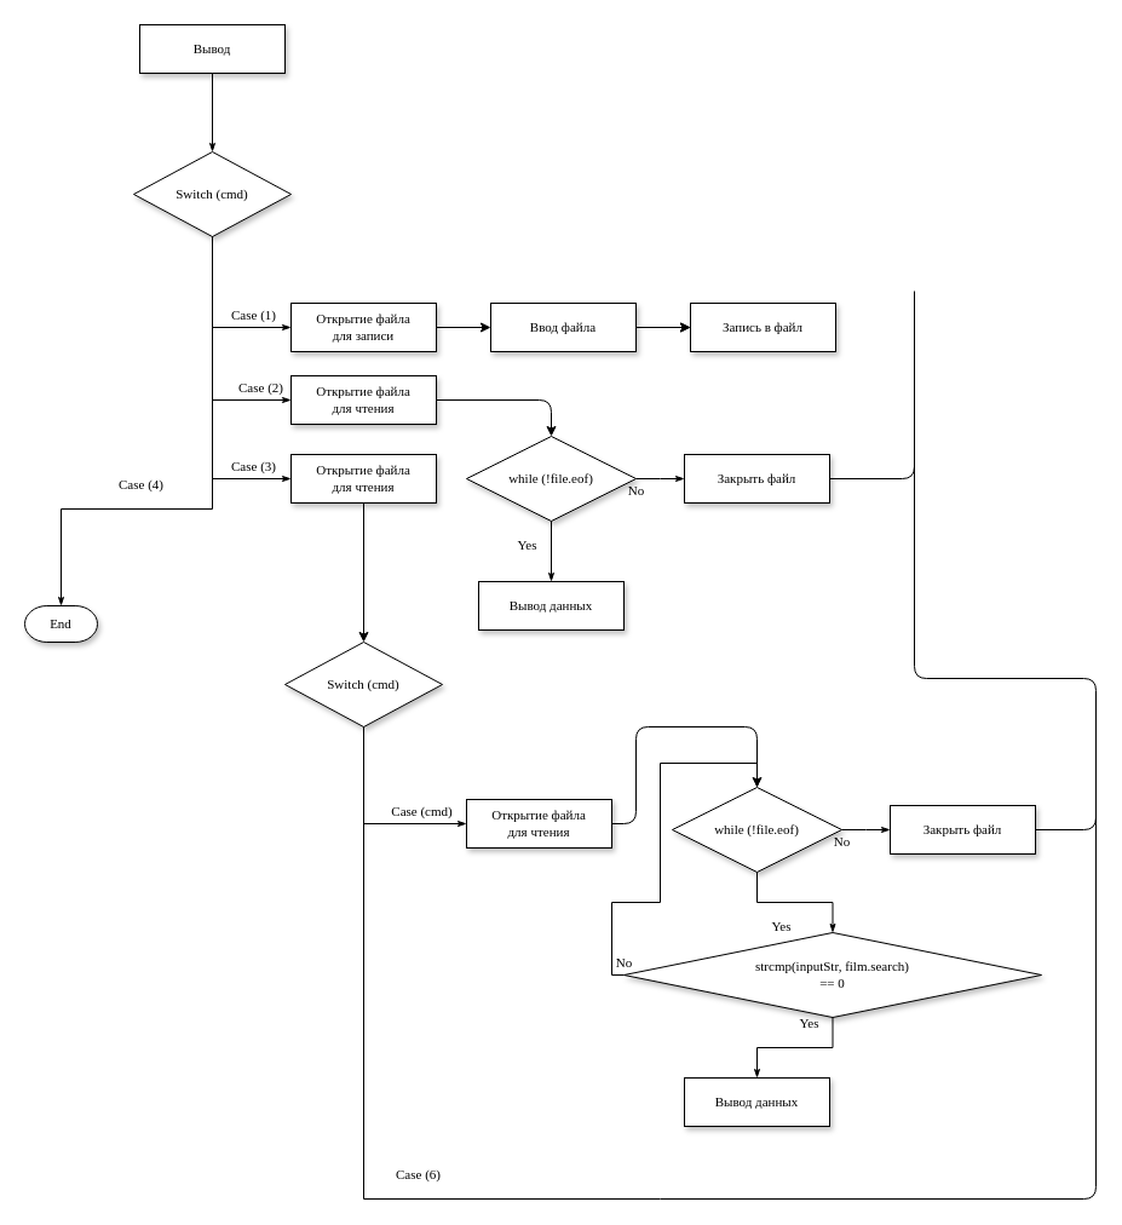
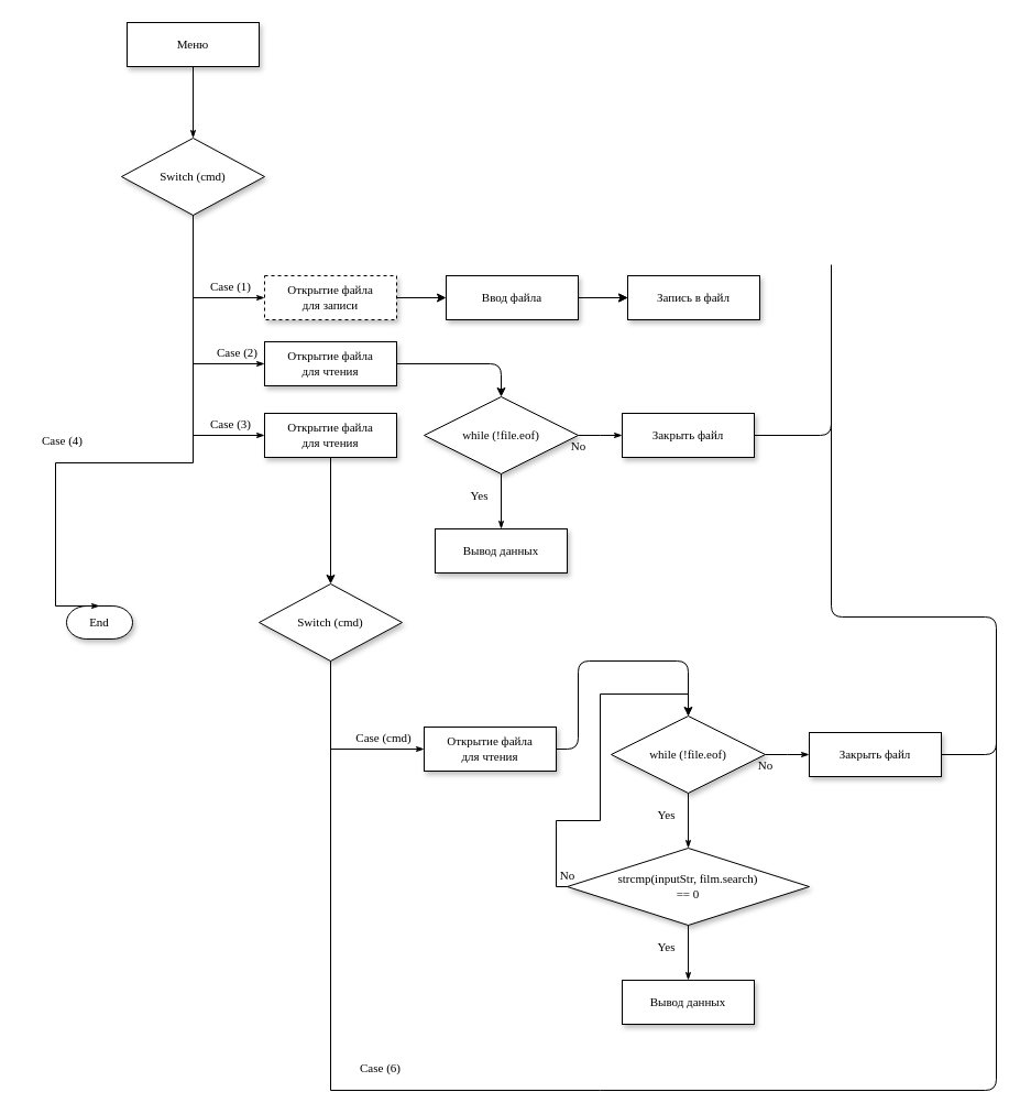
  <mxCell id="0" />
  <mxCell id="1" parent="0" />
  <mxCell id="2" style="edgeStyle=orthogonalEdgeStyle;rounded=0;html=1;labelBackgroundColor=none;startSize=5;endArrow=classicThin;endFill=1;endSize=5;jettySize=auto;orthogonalLoop=1;strokeWidth=1;fontFamily=Verdana;fontSize=11;" parent="1" source="3" target="5" edge="1"><mxGeometry relative="1" as="geometry" /></mxCell>
- <mxCell id="3" value="Вывод" style="whiteSpace=wrap;html=1;rounded=0;shadow=1;labelBackgroundColor=none;strokeWidth=1;fontFamily=Verdana;fontSize=11;align=center;" parent="1" vertex="1"><mxGeometry x="115" y="20" width="120" height="40" as="geometry" /></mxCell>
+ <mxCell id="3" value="Меню" style="whiteSpace=wrap;html=1;rounded=0;shadow=1;labelBackgroundColor=none;strokeWidth=1;fontFamily=Verdana;fontSize=11;align=center;" parent="1" vertex="1"><mxGeometry x="115" y="20" width="120" height="40" as="geometry" /></mxCell>
  <mxCell id="4" value="Case (1)" style="edgeStyle=orthogonalEdgeStyle;rounded=0;html=1;labelBackgroundColor=none;startSize=5;endArrow=classicThin;endFill=1;endSize=5;jettySize=auto;orthogonalLoop=1;strokeWidth=1;fontFamily=Verdana;fontSize=11;entryX=0;entryY=0.5;entryDx=0;entryDy=0;" parent="1" source="5" target="10" edge="1"><mxGeometry x="0.556" y="10" relative="1" as="geometry"><mxPoint as="offset" /><mxPoint x="235" y="270" as="targetPoint" /><Array as="points"><mxPoint x="175" y="270" /></Array></mxGeometry></mxCell>
  <mxCell id="5" value="Switch (cmd)" style="rhombus;whiteSpace=wrap;html=1;rounded=0;shadow=1;labelBackgroundColor=none;strokeWidth=1;fontFamily=Verdana;fontSize=11;align=center;" parent="1" vertex="1"><mxGeometry x="110" y="125" width="130" height="70" as="geometry" /></mxCell>
- <mxCell id="6" value="End" style="strokeWidth=1;html=1;shape=mxgraph.flowchart.terminator;whiteSpace=wrap;rounded=0;shadow=1;labelBackgroundColor=none;fontFamily=Verdana;fontSize=11;align=center;" parent="1" vertex="1"><mxGeometry x="20" y="500" width="60" height="30" as="geometry" /></mxCell>
+ <mxCell id="6" value="End" style="strokeWidth=1;html=1;shape=mxgraph.flowchart.terminator;whiteSpace=wrap;rounded=0;shadow=1;labelBackgroundColor=none;fontFamily=Verdana;fontSize=11;align=center;" parent="1" vertex="1"><mxGeometry x="60" y="550" width="60" height="30" as="geometry" /></mxCell>
  <mxCell id="7" value="Case (2)" style="edgeStyle=orthogonalEdgeStyle;rounded=0;html=1;labelBackgroundColor=none;startSize=5;endArrow=classicThin;endFill=1;endSize=5;jettySize=auto;orthogonalLoop=1;strokeWidth=1;fontFamily=Verdana;fontSize=11;entryX=0;entryY=0.5;entryDx=0;entryDy=0;exitX=0.5;exitY=1;exitDx=0;exitDy=0;" parent="1" target="16" edge="1" source="5"><mxGeometry x="0.75" y="10" relative="1" as="geometry"><mxPoint as="offset" /><mxPoint x="175" y="250" as="sourcePoint" /><mxPoint x="235" y="325" as="targetPoint" /><Array as="points"><mxPoint x="175" y="330" /></Array></mxGeometry></mxCell>
  <mxCell id="8" value="Case (3)" style="edgeStyle=orthogonalEdgeStyle;rounded=0;html=1;labelBackgroundColor=none;startSize=5;endArrow=classicThin;endFill=1;endSize=5;jettySize=auto;orthogonalLoop=1;strokeWidth=1;fontFamily=Verdana;fontSize=11;entryX=0;entryY=0.5;entryDx=0;entryDy=0;" parent="1" target="24" edge="1"><mxGeometry x="0.556" y="10" relative="1" as="geometry"><mxPoint as="offset" /><mxPoint x="175" y="320" as="sourcePoint" /><mxPoint x="235" y="395" as="targetPoint" /><Array as="points"><mxPoint x="175" y="395" /><mxPoint x="235" y="395" /></Array></mxGeometry></mxCell>
  <mxCell id="9" value="Case (4)" style="edgeStyle=orthogonalEdgeStyle;rounded=0;html=1;labelBackgroundColor=none;startSize=5;endArrow=classicThin;endFill=1;endSize=5;jettySize=auto;orthogonalLoop=1;strokeWidth=1;fontFamily=Verdana;fontSize=11;entryX=0.5;entryY=0;entryDx=0;entryDy=0;exitX=0.5;exitY=1;exitDx=0;exitDy=0;entryPerimeter=0;" parent="1" target="6" edge="1" source="5"><mxGeometry x="0.326" y="-20" relative="1" as="geometry"><mxPoint x="1" as="offset" /><mxPoint x="175" y="330" as="sourcePoint" /><mxPoint x="110" y="420" as="targetPoint" /><Array as="points"><mxPoint x="175" y="420" /><mxPoint x="50" y="420" /></Array></mxGeometry></mxCell>
- <mxCell id="10" value="Открытие файла&lt;br&gt;для записи" style="whiteSpace=wrap;html=1;rounded=0;shadow=1;labelBackgroundColor=none;strokeWidth=1;fontFamily=Verdana;fontSize=11;align=center;" parent="1" vertex="1"><mxGeometry x="240" y="250" width="120" height="40" as="geometry" /></mxCell>
+ <mxCell id="10" value="Открытие файла&lt;br&gt;для записи" style="whiteSpace=wrap;html=1;rounded=0;shadow=1;labelBackgroundColor=none;strokeWidth=1;fontFamily=Verdana;fontSize=11;align=center;dashed=1;" parent="1" vertex="1"><mxGeometry x="240" y="250" width="120" height="40" as="geometry" /></mxCell>
  <mxCell id="11" value="" style="endArrow=classic;html=1;fontSize=11;exitX=1;exitY=0.5;exitDx=0;exitDy=0;entryX=0;entryY=0.5;entryDx=0;entryDy=0;" parent="1" source="10" target="13" edge="1"><mxGeometry width="50" height="50" relative="1" as="geometry"><mxPoint x="185" y="420" as="sourcePoint" /><mxPoint x="405" y="270" as="targetPoint" /></mxGeometry></mxCell>
  <mxCell id="12" value="" style="edgeStyle=orthogonalEdgeStyle;rounded=0;orthogonalLoop=1;jettySize=auto;html=1;fontSize=11;exitX=1;exitY=0.5;exitDx=0;exitDy=0;" parent="1" source="13" target="15" edge="1"><mxGeometry relative="1" as="geometry" /></mxCell>
  <mxCell id="13" value="Ввод файла" style="whiteSpace=wrap;html=1;rounded=0;shadow=1;labelBackgroundColor=none;strokeWidth=1;fontFamily=Verdana;fontSize=11;align=center;" parent="1" vertex="1"><mxGeometry x="405" y="250" width="120" height="40" as="geometry" /></mxCell>
  <mxCell id="14" value="" style="endArrow=classic;html=1;fontSize=11;exitX=1;exitY=0.5;exitDx=0;exitDy=0;entryX=0;entryY=0.5;entryDx=0;entryDy=0;" parent="1" target="15" edge="1"><mxGeometry width="50" height="50" relative="1" as="geometry"><mxPoint x="525" y="270" as="sourcePoint" /><mxPoint x="570" y="270" as="targetPoint" /></mxGeometry></mxCell>
  <mxCell id="15" value="Запись в файл" style="whiteSpace=wrap;html=1;rounded=0;shadow=1;labelBackgroundColor=none;strokeWidth=1;fontFamily=Verdana;fontSize=11;align=center;" parent="1" vertex="1"><mxGeometry x="570" y="250" width="120" height="40" as="geometry" /></mxCell>
  <mxCell id="16" value="Открытие файла&lt;br&gt;для чтения" style="whiteSpace=wrap;html=1;rounded=0;shadow=1;labelBackgroundColor=none;strokeWidth=1;fontFamily=Verdana;fontSize=11;align=center;" parent="1" vertex="1"><mxGeometry x="240" y="310" width="120" height="40" as="geometry" /></mxCell>
  <mxCell id="17" value="" style="endArrow=classic;html=1;fontSize=11;exitX=1;exitY=0.5;exitDx=0;exitDy=0;entryX=0.5;entryY=0;entryDx=0;entryDy=0;" parent="1" source="16" target="20" edge="1"><mxGeometry width="50" height="50" relative="1" as="geometry"><mxPoint x="185" y="480" as="sourcePoint" /><mxPoint x="405" y="330" as="targetPoint" /><Array as="points"><mxPoint x="455" y="330" /></Array></mxGeometry></mxCell>
  <mxCell id="18" value="Вывод данных" style="whiteSpace=wrap;html=1;rounded=0;shadow=1;labelBackgroundColor=none;strokeWidth=1;fontFamily=Verdana;fontSize=11;align=center;" parent="1" vertex="1"><mxGeometry x="395" y="480" width="120" height="40" as="geometry" /></mxCell>
  <mxCell id="19" value="Закрыть файл" style="whiteSpace=wrap;html=1;rounded=0;shadow=1;labelBackgroundColor=none;strokeWidth=1;fontFamily=Verdana;fontSize=11;align=center;" parent="1" vertex="1"><mxGeometry x="565" y="375" width="120" height="40" as="geometry" /></mxCell>
  <mxCell id="20" value="while (!file.eof)" style="rhombus;whiteSpace=wrap;html=1;rounded=0;shadow=1;labelBackgroundColor=none;strokeWidth=1;fontFamily=Verdana;fontSize=11;align=center;" parent="1" vertex="1"><mxGeometry x="385" y="360" width="140" height="70" as="geometry" /></mxCell>
  <mxCell id="21" value="Yes" style="edgeStyle=orthogonalEdgeStyle;rounded=0;html=1;labelBackgroundColor=none;startSize=5;endArrow=classicThin;endFill=1;endSize=5;jettySize=auto;orthogonalLoop=1;strokeWidth=1;fontFamily=Verdana;fontSize=11;exitX=0.5;exitY=1;exitDx=0;exitDy=0;entryX=0.5;entryY=0;entryDx=0;entryDy=0;" parent="1" source="20" target="18" edge="1"><mxGeometry x="-0.2" y="-20" relative="1" as="geometry"><mxPoint as="offset" /><mxPoint x="185" y="570" as="sourcePoint" /><mxPoint x="185" y="610" as="targetPoint" /></mxGeometry></mxCell>
  <mxCell id="22" value="No" style="edgeStyle=orthogonalEdgeStyle;rounded=0;html=1;labelBackgroundColor=none;startSize=5;endArrow=classicThin;endFill=1;endSize=5;jettySize=auto;orthogonalLoop=1;strokeWidth=1;fontFamily=Verdana;fontSize=11;exitX=1;exitY=0.5;exitDx=0;exitDy=0;" parent="1" source="20" edge="1"><mxGeometry x="-1" y="-10" relative="1" as="geometry"><mxPoint as="offset" /><mxPoint x="195" y="580" as="sourcePoint" /><mxPoint x="565" y="395" as="targetPoint" /></mxGeometry></mxCell>
  <mxCell id="23" value="" style="endArrow=none;html=1;fontSize=11;exitX=1;exitY=0.5;exitDx=0;exitDy=0;" parent="1" source="19" edge="1"><mxGeometry width="50" height="50" relative="1" as="geometry"><mxPoint x="535" y="450" as="sourcePoint" /><mxPoint x="755" y="240" as="targetPoint" /><Array as="points"><mxPoint x="755" y="395" /></Array></mxGeometry></mxCell>
  <mxCell id="24" value="Открытие файла&lt;br&gt;для чтения" style="whiteSpace=wrap;html=1;rounded=0;shadow=1;labelBackgroundColor=none;strokeWidth=1;fontFamily=Verdana;fontSize=11;align=center;" parent="1" vertex="1"><mxGeometry x="240" y="375" width="120" height="40" as="geometry" /></mxCell>
  <mxCell id="25" value="Case (cmd)" style="edgeStyle=orthogonalEdgeStyle;rounded=0;html=1;labelBackgroundColor=none;startSize=5;endArrow=classicThin;endFill=1;endSize=5;jettySize=auto;orthogonalLoop=1;strokeWidth=1;fontFamily=Verdana;fontSize=11;entryX=0;entryY=0.5;entryDx=0;entryDy=0;" parent="1" source="26" target="29" edge="1"><mxGeometry x="0.556" y="10" relative="1" as="geometry"><mxPoint as="offset" /><mxPoint x="365" y="675" as="targetPoint" /><Array as="points"><mxPoint x="300" y="680" /></Array></mxGeometry></mxCell>
  <mxCell id="26" value="Switch (cmd)" style="rhombus;whiteSpace=wrap;html=1;rounded=0;shadow=1;labelBackgroundColor=none;strokeWidth=1;fontFamily=Verdana;fontSize=11;align=center;" parent="1" vertex="1"><mxGeometry x="235" y="530" width="130" height="70" as="geometry" /></mxCell>
  <mxCell id="27" value="" style="endArrow=classic;html=1;fontSize=11;entryX=0.5;entryY=0;entryDx=0;entryDy=0;exitX=0.5;exitY=1;exitDx=0;exitDy=0;" parent="1" source="24" target="26" edge="1"><mxGeometry width="50" height="50" relative="1" as="geometry"><mxPoint x="305" y="420" as="sourcePoint" /><mxPoint x="455" y="530" as="targetPoint" /></mxGeometry></mxCell>
  <mxCell id="28" value="Case (6)" style="edgeStyle=orthogonalEdgeStyle;rounded=0;html=1;labelBackgroundColor=none;startSize=5;endArrow=none;endFill=0;endSize=5;jettySize=auto;orthogonalLoop=1;strokeWidth=1;fontFamily=Verdana;fontSize=11;exitX=0.5;exitY=1;exitDx=0;exitDy=0;" parent="1" edge="1" source="26"><mxGeometry x="0.165" y="45" relative="1" as="geometry"><mxPoint as="offset" /><mxPoint x="300" y="890" as="sourcePoint" /><mxPoint x="545" y="990" as="targetPoint" /><Array as="points"><mxPoint x="300" y="990" /></Array></mxGeometry></mxCell>
  <mxCell id="29" value="Открытие файла&lt;br&gt;для чтения" style="whiteSpace=wrap;html=1;rounded=0;shadow=1;labelBackgroundColor=none;strokeWidth=1;fontFamily=Verdana;fontSize=11;align=center;" parent="1" vertex="1"><mxGeometry x="385" y="660" width="120" height="40" as="geometry" /></mxCell>
  <mxCell id="30" value="Закрыть файл" style="whiteSpace=wrap;html=1;rounded=0;shadow=1;labelBackgroundColor=none;strokeWidth=1;fontFamily=Verdana;fontSize=11;align=center;" parent="1" vertex="1"><mxGeometry x="735" y="665" width="120" height="40" as="geometry" /></mxCell>
  <mxCell id="31" value="while (!file.eof)" style="rhombus;whiteSpace=wrap;html=1;rounded=0;shadow=1;labelBackgroundColor=none;strokeWidth=1;fontFamily=Verdana;fontSize=11;align=center;" parent="1" vertex="1"><mxGeometry x="555" y="650" width="140" height="70" as="geometry" /></mxCell>
  <mxCell id="32" value="Yes" style="edgeStyle=orthogonalEdgeStyle;rounded=0;html=1;labelBackgroundColor=none;startSize=5;endArrow=classicThin;endFill=1;endSize=5;jettySize=auto;orthogonalLoop=1;strokeWidth=1;fontFamily=Verdana;fontSize=11;exitX=0.5;exitY=1;exitDx=0;exitDy=0;entryX=0.5;entryY=0;entryDx=0;entryDy=0;" parent="1" source="31" target="36" edge="1"><mxGeometry x="-0.2" y="-20" relative="1" as="geometry"><mxPoint as="offset" /><mxPoint x="355" y="860" as="sourcePoint" /><mxPoint x="625" y="770" as="targetPoint" /></mxGeometry></mxCell>
  <mxCell id="33" value="No" style="edgeStyle=orthogonalEdgeStyle;rounded=0;html=1;labelBackgroundColor=none;startSize=5;endArrow=classicThin;endFill=1;endSize=5;jettySize=auto;orthogonalLoop=1;strokeWidth=1;fontFamily=Verdana;fontSize=11;exitX=1;exitY=0.5;exitDx=0;exitDy=0;" parent="1" source="31" edge="1"><mxGeometry x="-1" y="-10" relative="1" as="geometry"><mxPoint as="offset" /><mxPoint x="365" y="870" as="sourcePoint" /><mxPoint x="735" y="685" as="targetPoint" /></mxGeometry></mxCell>
  <mxCell id="34" value="" style="endArrow=classic;html=1;fontSize=11;entryX=0.5;entryY=0;entryDx=0;entryDy=0;exitX=1;exitY=0.5;exitDx=0;exitDy=0;" parent="1" source="29" target="31" edge="1"><mxGeometry width="50" height="50" relative="1" as="geometry"><mxPoint x="465" y="790" as="sourcePoint" /><mxPoint x="515" y="740" as="targetPoint" /><Array as="points"><mxPoint x="525" y="680" /><mxPoint x="525" y="600" /><mxPoint x="625" y="600" /></Array></mxGeometry></mxCell>
  <mxCell id="35" value="Вывод данных" style="whiteSpace=wrap;html=1;rounded=0;shadow=1;labelBackgroundColor=none;strokeWidth=1;fontFamily=Verdana;fontSize=11;align=center;" parent="1" vertex="1"><mxGeometry x="565" y="890" width="120" height="40" as="geometry" /></mxCell>
- <mxCell id="36" value="strcmp(inputStr, film.search)&lt;br&gt;== 0" style="rhombus;whiteSpace=wrap;html=1;rounded=0;shadow=1;labelBackgroundColor=none;strokeWidth=1;fontFamily=Verdana;fontSize=11;align=center;" parent="1" vertex="1"><mxGeometry x="515" y="770" width="345" height="70" as="geometry" /></mxCell>
+ <mxCell id="36" value="strcmp(inputStr, film.search)&lt;br&gt;== 0" style="rhombus;whiteSpace=wrap;html=1;rounded=0;shadow=1;labelBackgroundColor=none;strokeWidth=1;fontFamily=Verdana;fontSize=11;align=center;" parent="1" vertex="1"><mxGeometry x="515" y="770" width="220" height="70" as="geometry" /></mxCell>
  <mxCell id="37" value="" style="endArrow=none;html=1;fontSize=11;exitX=1;exitY=0.5;exitDx=0;exitDy=0;" parent="1" source="30" edge="1"><mxGeometry width="50" height="50" relative="1" as="geometry"><mxPoint x="565" y="760" as="sourcePoint" /><mxPoint x="755" y="350" as="targetPoint" /><Array as="points"><mxPoint x="905" y="685" /><mxPoint x="905" y="560" /><mxPoint x="755" y="560" /></Array></mxGeometry></mxCell>
  <mxCell id="38" value="Yes" style="edgeStyle=orthogonalEdgeStyle;rounded=0;html=1;labelBackgroundColor=none;startSize=5;endArrow=classicThin;endFill=1;endSize=5;jettySize=auto;orthogonalLoop=1;strokeWidth=1;fontFamily=Verdana;fontSize=11;exitX=0.5;exitY=1;exitDx=0;exitDy=0;" parent="1" source="36" target="35" edge="1"><mxGeometry x="-0.2" y="-20" relative="1" as="geometry"><mxPoint as="offset" /><mxPoint x="635" y="730" as="sourcePoint" /><mxPoint x="635" y="780" as="targetPoint" /></mxGeometry></mxCell>
  <mxCell id="39" value="No" style="edgeStyle=orthogonalEdgeStyle;rounded=0;html=1;labelBackgroundColor=none;startSize=5;endArrow=classicThin;endFill=1;endSize=5;jettySize=auto;orthogonalLoop=1;strokeWidth=1;fontFamily=Verdana;fontSize=11;exitX=0;exitY=0.5;exitDx=0;exitDy=0;entryX=0.5;entryY=0;entryDx=0;entryDy=0;" parent="1" source="36" target="31" edge="1"><mxGeometry x="-1" y="-10" relative="1" as="geometry"><mxPoint as="offset" /><mxPoint x="705" y="695" as="sourcePoint" /><mxPoint x="745" y="695" as="targetPoint" /><Array as="points"><mxPoint x="505" y="805" /><mxPoint x="505" y="745" /><mxPoint x="545" y="745" /><mxPoint x="545" y="630" /><mxPoint x="625" y="630" /></Array></mxGeometry></mxCell>
  <mxCell id="40" value="" style="endArrow=none;html=1;fontSize=11;exitX=1;exitY=0.5;exitDx=0;exitDy=0;" parent="1" edge="1"><mxGeometry width="50" height="50" relative="1" as="geometry"><mxPoint x="545" y="990" as="sourcePoint" /><mxPoint x="905" y="618.333" as="targetPoint" /><Array as="points"><mxPoint x="905" y="990" /></Array></mxGeometry></mxCell>
